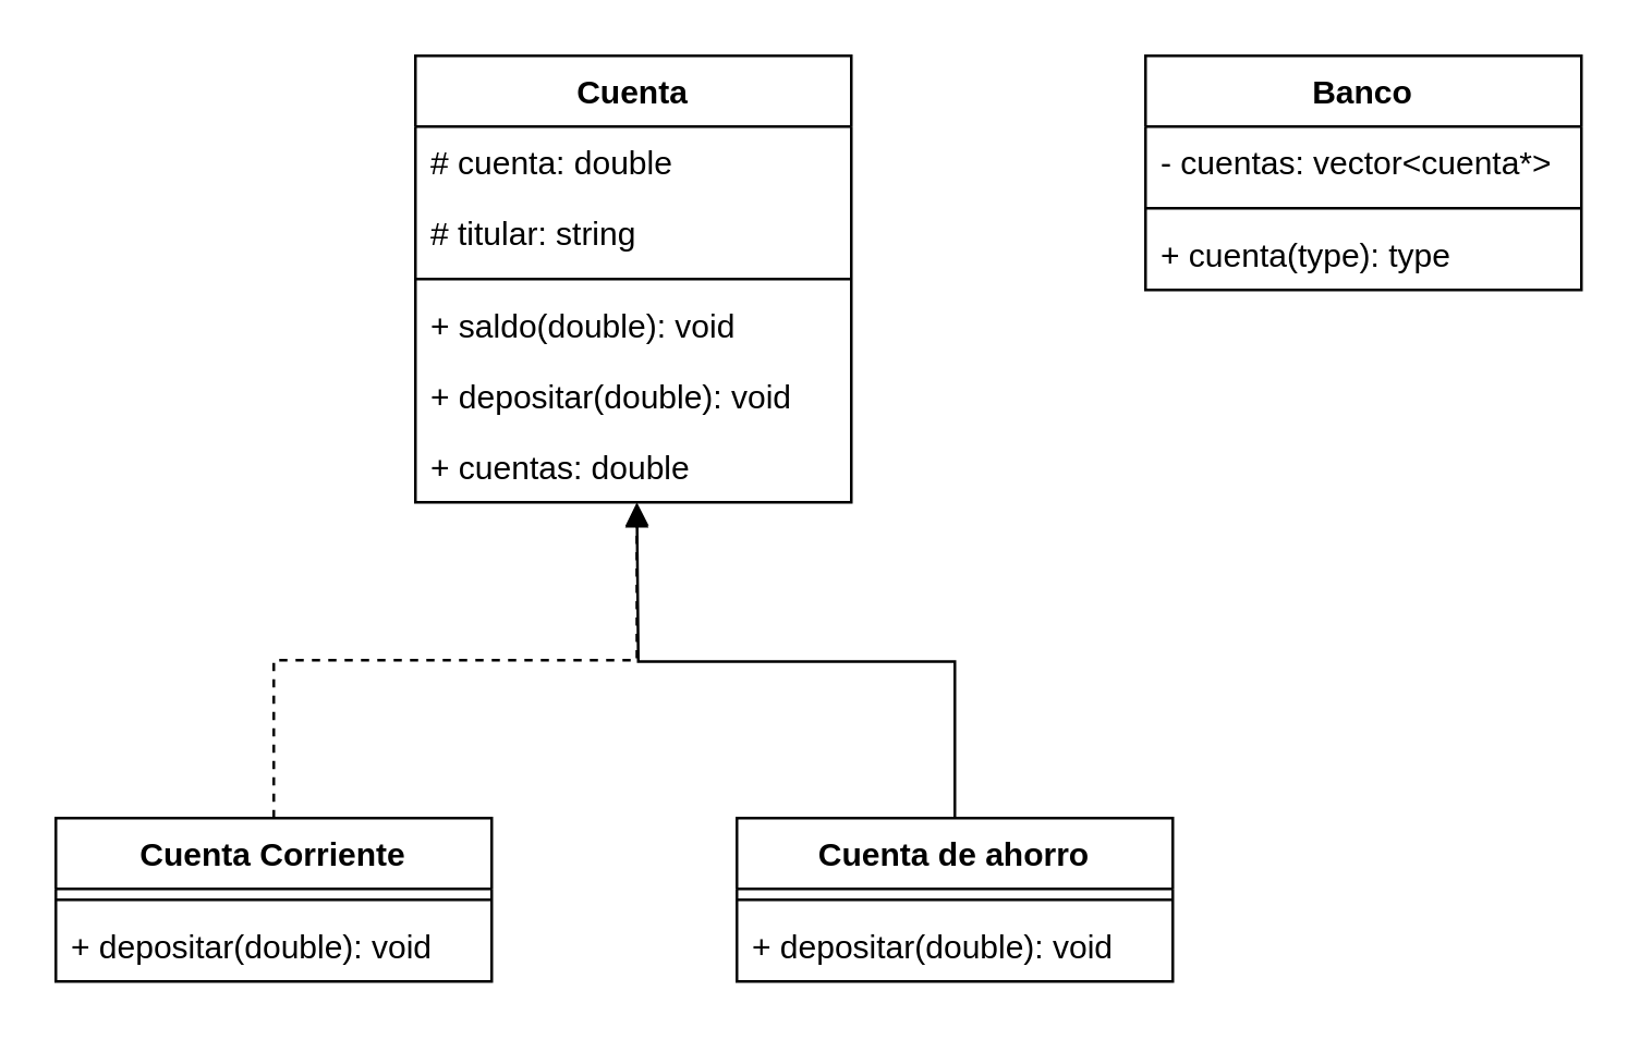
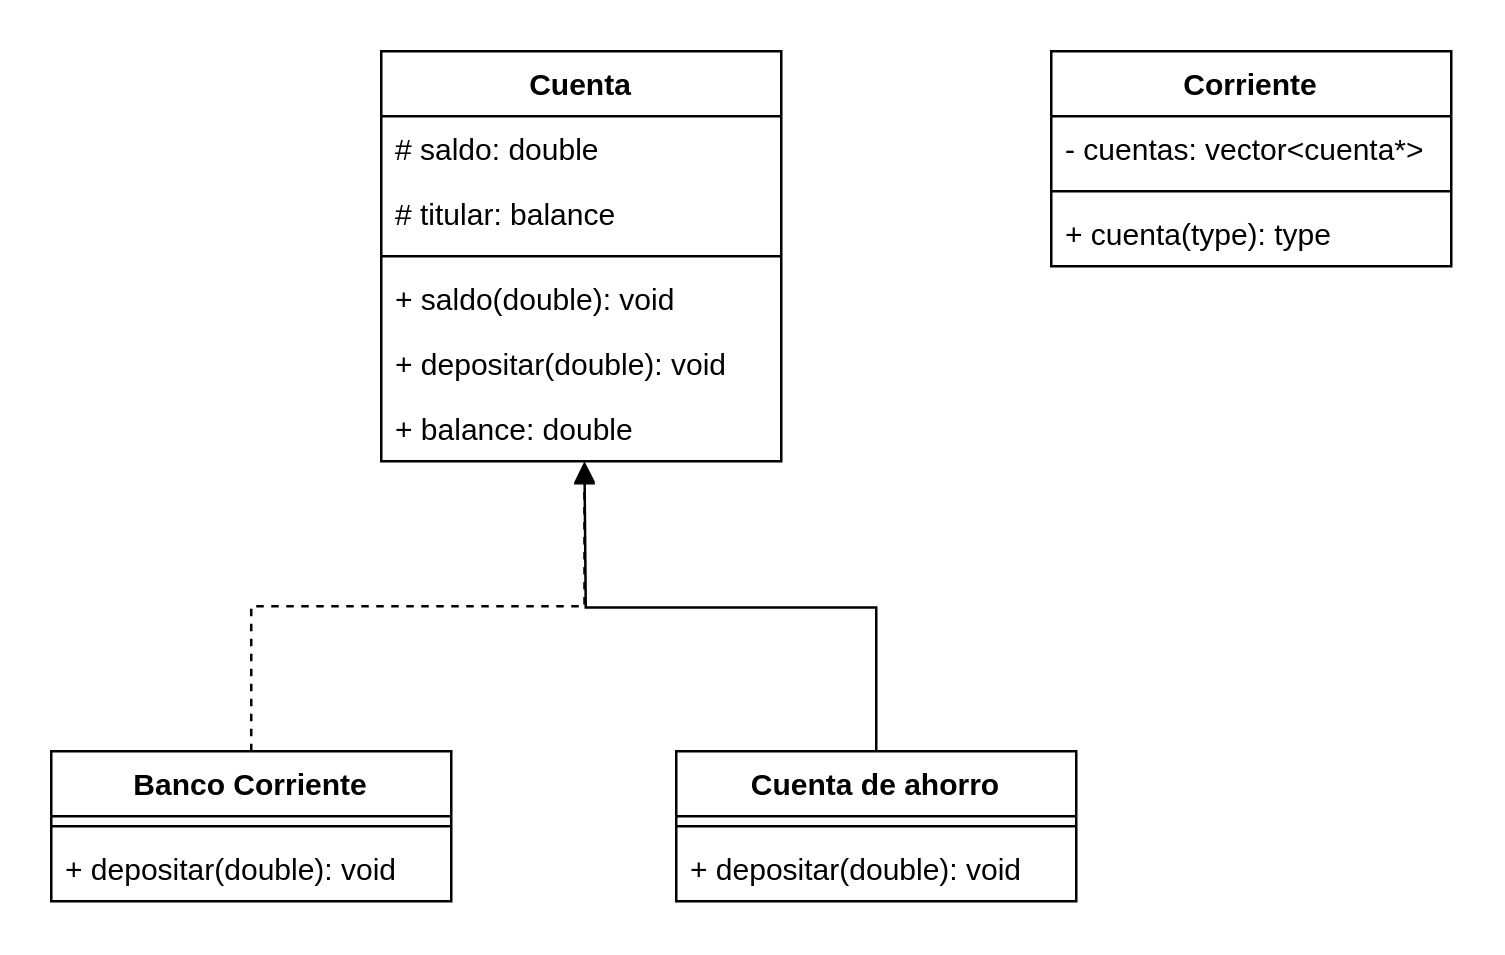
  <mxCell id="0" />
  <mxCell id="1" parent="0" />
  <mxCell id="2" value="Cuenta" style="swimlane;fontStyle=1;align=center;verticalAlign=top;childLayout=stackLayout;horizontal=1;startSize=26;horizontalStack=0;resizeParent=1;resizeParentMax=0;resizeLast=0;collapsible=1;marginBottom=0;" vertex="1" parent="1"><mxGeometry x="152" y="20" width="160" height="164" as="geometry" /></mxCell>
- <mxCell id="3" value="# cuenta: double" style="text;strokeColor=none;fillColor=none;align=left;verticalAlign=top;spacingLeft=4;spacingRight=4;overflow=hidden;rotatable=0;points=[[0,0.5],[1,0.5]];portConstraint=eastwest;" vertex="1" parent="2"><mxGeometry y="26" width="160" height="26" as="geometry" /></mxCell>
- <mxCell id="4" value="# titular: string" style="text;strokeColor=none;fillColor=none;align=left;verticalAlign=top;spacingLeft=4;spacingRight=4;overflow=hidden;rotatable=0;points=[[0,0.5],[1,0.5]];portConstraint=eastwest;" vertex="1" parent="2"><mxGeometry y="52" width="160" height="26" as="geometry" /></mxCell>
+ <mxCell id="3" value="# saldo: double" style="text;strokeColor=none;fillColor=none;align=left;verticalAlign=top;spacingLeft=4;spacingRight=4;overflow=hidden;rotatable=0;points=[[0,0.5],[1,0.5]];portConstraint=eastwest;" vertex="1" parent="2"><mxGeometry y="26" width="160" height="26" as="geometry" /></mxCell>
+ <mxCell id="4" value="# titular: balance" style="text;strokeColor=none;fillColor=none;align=left;verticalAlign=top;spacingLeft=4;spacingRight=4;overflow=hidden;rotatable=0;points=[[0,0.5],[1,0.5]];portConstraint=eastwest;" vertex="1" parent="2"><mxGeometry y="52" width="160" height="26" as="geometry" /></mxCell>
  <mxCell id="5" value="" style="line;strokeWidth=1;fillColor=none;align=left;verticalAlign=middle;spacingTop=-1;spacingLeft=3;spacingRight=3;rotatable=0;labelPosition=right;points=[];portConstraint=eastwest;" vertex="1" parent="2"><mxGeometry y="78" width="160" height="8" as="geometry" /></mxCell>
  <mxCell id="6" value="+ saldo(double): void&#10;" style="text;strokeColor=none;fillColor=none;align=left;verticalAlign=top;spacingLeft=4;spacingRight=4;overflow=hidden;rotatable=0;points=[[0,0.5],[1,0.5]];portConstraint=eastwest;" vertex="1" parent="2"><mxGeometry y="86" width="160" height="26" as="geometry" /></mxCell>
  <mxCell id="7" value="+ depositar(double): void" style="text;strokeColor=none;fillColor=none;align=left;verticalAlign=top;spacingLeft=4;spacingRight=4;overflow=hidden;rotatable=0;points=[[0,0.5],[1,0.5]];portConstraint=eastwest;fontStyle=0" vertex="1" parent="2"><mxGeometry y="112" width="160" height="26" as="geometry" /></mxCell>
- <mxCell id="8" value="+ cuentas: double" style="text;strokeColor=none;fillColor=none;align=left;verticalAlign=top;spacingLeft=4;spacingRight=4;overflow=hidden;rotatable=0;points=[[0,0.5],[1,0.5]];portConstraint=eastwest;" vertex="1" parent="2"><mxGeometry y="138" width="160" height="26" as="geometry" /></mxCell>
- <mxCell id="9" value="Cuenta Corriente" style="swimlane;fontStyle=1;align=center;verticalAlign=top;childLayout=stackLayout;horizontal=1;startSize=26;horizontalStack=0;resizeParent=1;resizeParentMax=0;resizeLast=0;collapsible=1;marginBottom=0;" vertex="1" parent="1"><mxGeometry x="20" y="300" width="160" height="60" as="geometry" /></mxCell>
+ <mxCell id="8" value="+ balance: double" style="text;strokeColor=none;fillColor=none;align=left;verticalAlign=top;spacingLeft=4;spacingRight=4;overflow=hidden;rotatable=0;points=[[0,0.5],[1,0.5]];portConstraint=eastwest;" vertex="1" parent="2"><mxGeometry y="138" width="160" height="26" as="geometry" /></mxCell>
+ <mxCell id="9" value="Banco Corriente" style="swimlane;fontStyle=1;align=center;verticalAlign=top;childLayout=stackLayout;horizontal=1;startSize=26;horizontalStack=0;resizeParent=1;resizeParentMax=0;resizeLast=0;collapsible=1;marginBottom=0;" vertex="1" parent="1"><mxGeometry x="20" y="300" width="160" height="60" as="geometry" /></mxCell>
  <mxCell id="10" value="" style="line;strokeWidth=1;fillColor=none;align=left;verticalAlign=middle;spacingTop=-1;spacingLeft=3;spacingRight=3;rotatable=0;labelPosition=right;points=[];portConstraint=eastwest;" vertex="1" parent="9"><mxGeometry y="26" width="160" height="8" as="geometry" /></mxCell>
  <mxCell id="11" value="+ depositar(double): void" style="text;strokeColor=none;fillColor=none;align=left;verticalAlign=top;spacingLeft=4;spacingRight=4;overflow=hidden;rotatable=0;points=[[0,0.5],[1,0.5]];portConstraint=eastwest;" vertex="1" parent="9"><mxGeometry y="34" width="160" height="26" as="geometry" /></mxCell>
  <mxCell id="12" value="" style="endArrow=block;endFill=1;html=1;edgeStyle=orthogonalEdgeStyle;align=left;verticalAlign=top;rounded=0;exitX=0.5;exitY=0;exitDx=0;exitDy=0;entryX=0.508;entryY=1.027;entryDx=0;entryDy=0;entryPerimeter=0;dashed=1;" edge="1" parent="1" source="9" target="8"><mxGeometry x="-1" relative="1" as="geometry"><mxPoint x="160" y="200" as="sourcePoint" /><mxPoint x="270" y="240" as="targetPoint" /></mxGeometry></mxCell>
  <mxCell id="13" value="Cuenta de ahorro" style="swimlane;fontStyle=1;align=center;verticalAlign=top;childLayout=stackLayout;horizontal=1;startSize=26;horizontalStack=0;resizeParent=1;resizeParentMax=0;resizeLast=0;collapsible=1;marginBottom=0;" vertex="1" parent="1"><mxGeometry x="270" y="300" width="160" height="60" as="geometry" /></mxCell>
  <mxCell id="14" value="" style="line;strokeWidth=1;fillColor=none;align=left;verticalAlign=middle;spacingTop=-1;spacingLeft=3;spacingRight=3;rotatable=0;labelPosition=right;points=[];portConstraint=eastwest;" vertex="1" parent="13"><mxGeometry y="26" width="160" height="8" as="geometry" /></mxCell>
  <mxCell id="15" value="+ depositar(double): void" style="text;strokeColor=none;fillColor=none;align=left;verticalAlign=top;spacingLeft=4;spacingRight=4;overflow=hidden;rotatable=0;points=[[0,0.5],[1,0.5]];portConstraint=eastwest;" vertex="1" parent="13"><mxGeometry y="34" width="160" height="26" as="geometry" /></mxCell>
  <mxCell id="16" value="" style="endArrow=block;endFill=1;html=1;edgeStyle=orthogonalEdgeStyle;align=left;verticalAlign=top;rounded=0;exitX=0.5;exitY=0;exitDx=0;exitDy=0;entryX=0.508;entryY=1.027;entryDx=0;entryDy=0;entryPerimeter=0;" edge="1" parent="1" source="13"><mxGeometry x="-1" relative="1" as="geometry"><mxPoint x="100" y="299.3" as="sourcePoint" /><mxPoint x="233.28" y="184.002" as="targetPoint" /></mxGeometry></mxCell>
- <mxCell id="17" value="Banco" style="swimlane;fontStyle=1;align=center;verticalAlign=top;childLayout=stackLayout;horizontal=1;startSize=26;horizontalStack=0;resizeParent=1;resizeParentMax=0;resizeLast=0;collapsible=1;marginBottom=0;" vertex="1" parent="1"><mxGeometry x="420" y="20" width="160" height="86" as="geometry" /></mxCell>
+ <mxCell id="17" value="Corriente" style="swimlane;fontStyle=1;align=center;verticalAlign=top;childLayout=stackLayout;horizontal=1;startSize=26;horizontalStack=0;resizeParent=1;resizeParentMax=0;resizeLast=0;collapsible=1;marginBottom=0;" vertex="1" parent="1"><mxGeometry x="420" y="20" width="160" height="86" as="geometry" /></mxCell>
  <mxCell id="18" value="- cuentas: vector&lt;cuenta*&gt;" style="text;strokeColor=none;fillColor=none;align=left;verticalAlign=top;spacingLeft=4;spacingRight=4;overflow=hidden;rotatable=0;points=[[0,0.5],[1,0.5]];portConstraint=eastwest;" vertex="1" parent="17"><mxGeometry y="26" width="160" height="26" as="geometry" /></mxCell>
  <mxCell id="19" value="" style="line;strokeWidth=1;fillColor=none;align=left;verticalAlign=middle;spacingTop=-1;spacingLeft=3;spacingRight=3;rotatable=0;labelPosition=right;points=[];portConstraint=eastwest;" vertex="1" parent="17"><mxGeometry y="52" width="160" height="8" as="geometry" /></mxCell>
  <mxCell id="20" value="+ cuenta(type): type" style="text;strokeColor=none;fillColor=none;align=left;verticalAlign=top;spacingLeft=4;spacingRight=4;overflow=hidden;rotatable=0;points=[[0,0.5],[1,0.5]];portConstraint=eastwest;" vertex="1" parent="17"><mxGeometry y="60" width="160" height="26" as="geometry" /></mxCell>
